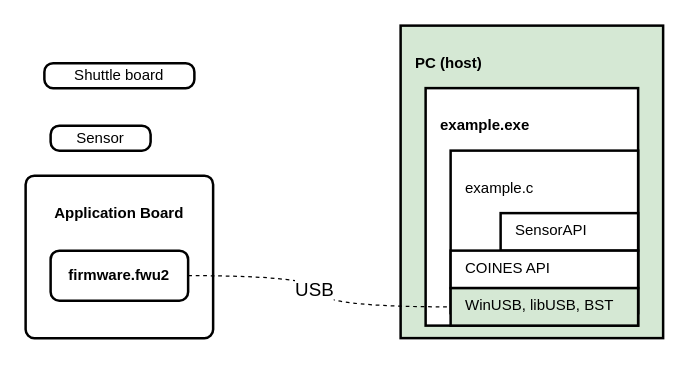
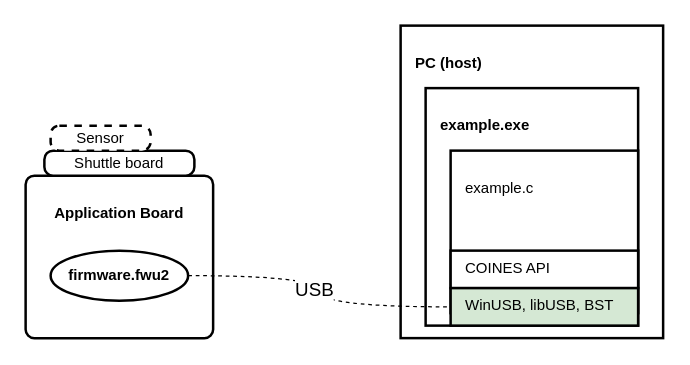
  <mxCell id="0" />
  <mxCell id="1" parent="0" />
  <mxCell id="2" value="&lt;h4&gt;Application Board&lt;/h4&gt;" style="rounded=1;whiteSpace=wrap;html=1;absoluteArcSize=1;arcSize=14;strokeWidth=2;horizontal=1;verticalAlign=top;" parent="1" vertex="1"><mxGeometry x="20" y="140" width="150" height="130" as="geometry" /></mxCell>
- <mxCell id="3" value="&lt;b&gt;firmware.fwu2&lt;/b&gt;" style="rounded=1;whiteSpace=wrap;html=1;absoluteArcSize=1;arcSize=14;strokeWidth=2;" parent="1" vertex="1"><mxGeometry x="40" y="200" width="110" height="40" as="geometry" /></mxCell>
- <mxCell id="4" value="Shuttle board" style="rounded=1;whiteSpace=wrap;html=1;absoluteArcSize=1;arcSize=14;strokeWidth=2;" parent="1" vertex="1"><mxGeometry x="35" y="50" width="120" height="20" as="geometry" /></mxCell>
- <mxCell id="5" value="Sensor" style="rounded=1;whiteSpace=wrap;html=1;absoluteArcSize=1;arcSize=14;strokeWidth=2;" parent="1" vertex="1"><mxGeometry x="40" y="100" width="80" height="20" as="geometry" /></mxCell>
- <mxCell id="6" value="&lt;h4&gt;PC (host)&lt;/h4&gt;" style="rounded=0;whiteSpace=wrap;html=1;absoluteArcSize=1;arcSize=14;strokeWidth=2;shadow=0;glass=0;verticalAlign=top;align=left;spacingLeft=10;fillColor=#d5e8d4;" parent="1" vertex="1"><mxGeometry x="320" y="20" width="210" height="250" as="geometry" /></mxCell>
+ <mxCell id="3" value="&lt;b&gt;firmware.fwu2&lt;/b&gt;" style="ellipse;whiteSpace=wrap;html=1;absoluteArcSize=1;arcSize=14;strokeWidth=2;" parent="1" vertex="1"><mxGeometry x="40" y="200" width="110" height="40" as="geometry" /></mxCell>
+ <mxCell id="4" value="Shuttle board" style="rounded=1;whiteSpace=wrap;html=1;absoluteArcSize=1;arcSize=14;strokeWidth=2;" parent="1" vertex="1"><mxGeometry x="35" y="120" width="120" height="20" as="geometry" /></mxCell>
+ <mxCell id="5" value="Sensor" style="rounded=1;whiteSpace=wrap;html=1;absoluteArcSize=1;arcSize=14;strokeWidth=2;dashed=1;" parent="1" vertex="1"><mxGeometry x="40" y="100" width="80" height="20" as="geometry" /></mxCell>
+ <mxCell id="6" value="&lt;h4&gt;PC (host)&lt;/h4&gt;" style="rounded=0;whiteSpace=wrap;html=1;absoluteArcSize=1;arcSize=14;strokeWidth=2;shadow=0;glass=0;verticalAlign=top;align=left;spacingLeft=10;" parent="1" vertex="1"><mxGeometry x="320" y="20" width="210" height="250" as="geometry" /></mxCell>
  <mxCell id="7" value="&lt;h4&gt;example.exe&lt;/h4&gt;" style="rounded=0;whiteSpace=wrap;html=1;absoluteArcSize=1;arcSize=14;strokeWidth=2;shadow=0;glass=0;verticalAlign=top;align=left;spacingLeft=10;" parent="1" vertex="1"><mxGeometry x="340" y="70" width="170" height="190" as="geometry" /></mxCell>
  <mxCell id="8" value="&lt;h4&gt;&lt;span style=&quot;font-weight: normal;&quot;&gt;example.c&lt;/span&gt;&lt;/h4&gt;" style="rounded=0;whiteSpace=wrap;html=1;absoluteArcSize=1;arcSize=14;strokeWidth=2;shadow=0;glass=0;verticalAlign=top;align=left;spacingLeft=10;fontStyle=1" parent="1" vertex="1"><mxGeometry x="360" y="120" width="150" height="130" as="geometry" /></mxCell>
- <mxCell id="9" value="SensorAPI" style="rounded=0;whiteSpace=wrap;html=1;absoluteArcSize=1;arcSize=14;strokeWidth=2;shadow=0;glass=0;verticalAlign=top;align=left;spacingLeft=10;spacing=2;spacingTop=0;" parent="1" vertex="1"><mxGeometry x="400" y="170" width="110" height="30" as="geometry" /></mxCell>
  <mxCell id="10" value="COINES API" style="rounded=0;whiteSpace=wrap;html=1;absoluteArcSize=1;arcSize=14;strokeWidth=2;shadow=0;glass=0;verticalAlign=top;align=left;spacingLeft=10;spacing=2;spacingTop=0;" parent="1" vertex="1"><mxGeometry x="360" y="200" width="150" height="30" as="geometry" /></mxCell>
  <mxCell id="11" value="WinUSB, libUSB, BST" style="rounded=0;whiteSpace=wrap;html=1;absoluteArcSize=1;arcSize=14;strokeWidth=2;shadow=0;glass=0;verticalAlign=top;align=left;spacingLeft=10;spacing=2;spacingTop=0;fillColor=#d5e8d4;" parent="1" vertex="1"><mxGeometry x="360" y="230" width="150" height="30" as="geometry" /></mxCell>
  <mxCell id="12" style="edgeStyle=orthogonalEdgeStyle;rounded=0;orthogonalLoop=1;jettySize=auto;html=1;entryX=0;entryY=0.5;entryDx=0;entryDy=0;curved=1;endArrow=none;endFill=0;dashed=1;" parent="1" source="3" target="11" edge="1"><mxGeometry relative="1" as="geometry" /></mxCell>
  <mxCell id="13" value="USB" style="edgeLabel;html=1;align=center;verticalAlign=middle;resizable=0;points=[];fontSize=15;" parent="12" vertex="1" connectable="0"><mxGeometry x="-0.46" relative="1" as="geometry"><mxPoint x="37" y="10" as="offset" /></mxGeometry></mxCell>
